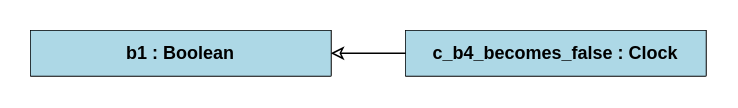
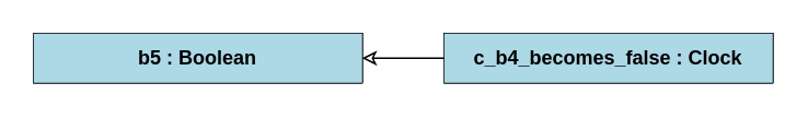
  <mxCell id="0" />
  <mxCell id="1" parent="0" />
  <mxCell id="2" style="shape=table;container=1;recursiveResize=0;strokeColor=#000;" vertex="1" parent="1"><mxGeometry x="20" y="20" width="200" height="30" as="geometry" /></mxCell>
  <mxCell id="3" style="shape=tableRow;startSize=0;fillColor=none;" vertex="1" parent="2"><mxGeometry y="0" width="200" height="30" as="geometry" /></mxCell>
- <mxCell id="4" value="&lt;b&gt;b1 : Boolean&lt;/b&gt;" style="html=1;verticalAlign=middle;whiteSpace=wrap;overflow=visible;align=center;fillColor=#ADD8E6;strokeColor=none" vertex="1" parent="3"><mxGeometry width="200" height="30" as="geometry" /></mxCell>
+ <mxCell id="4" value="&lt;b&gt;b5 : Boolean&lt;/b&gt;" style="html=1;verticalAlign=middle;whiteSpace=wrap;overflow=visible;align=center;fillColor=#ADD8E6;strokeColor=none" vertex="1" parent="3"><mxGeometry width="200" height="30" as="geometry" /></mxCell>
  <mxCell id="5" style="shape=table;container=1;recursiveResize=0;strokeColor=#000;" vertex="1" parent="1"><mxGeometry x="270" y="20" width="200" height="30" as="geometry" /></mxCell>
  <mxCell id="6" style="shape=tableRow;startSize=0;fillColor=none;" vertex="1" parent="5"><mxGeometry y="0" width="200" height="30" as="geometry" /></mxCell>
  <mxCell id="7" value="&lt;b&gt;c_b4_becomes_false : Clock&lt;/b&gt;" style="html=1;verticalAlign=middle;whiteSpace=wrap;overflow=visible;align=center;fillColor=#ADD8E6;strokeColor=none" vertex="1" parent="6"><mxGeometry width="200" height="30" as="geometry" /></mxCell>
  <mxCell id="8" style="edgeStyle=orthogonalEdgeStyle;rounded=0;strokeColor=#000;endArrow=classic;endFill=0;" edge="1" source="5" target="2" parent="1"><mxGeometry relative="1" as="geometry" /></mxCell>
